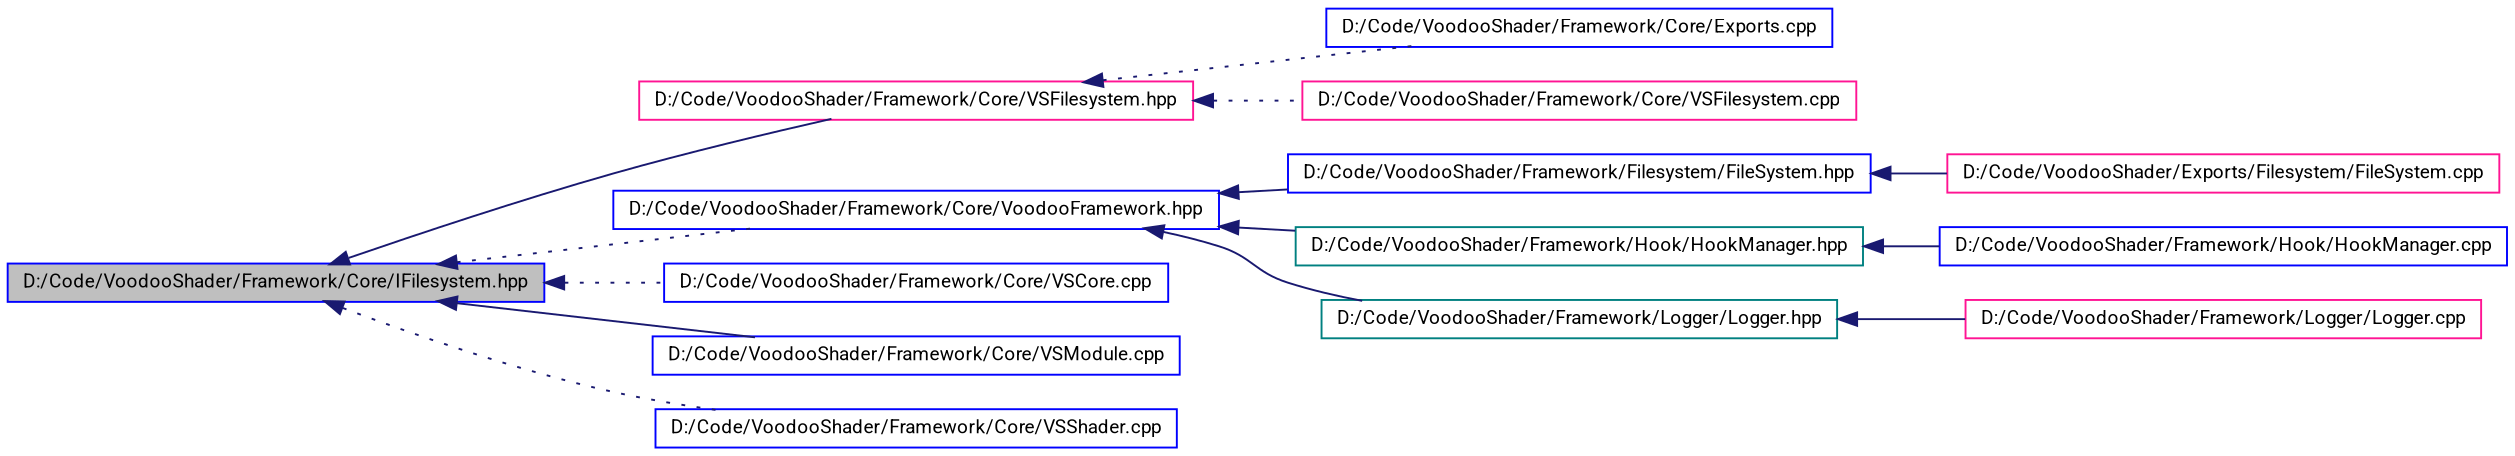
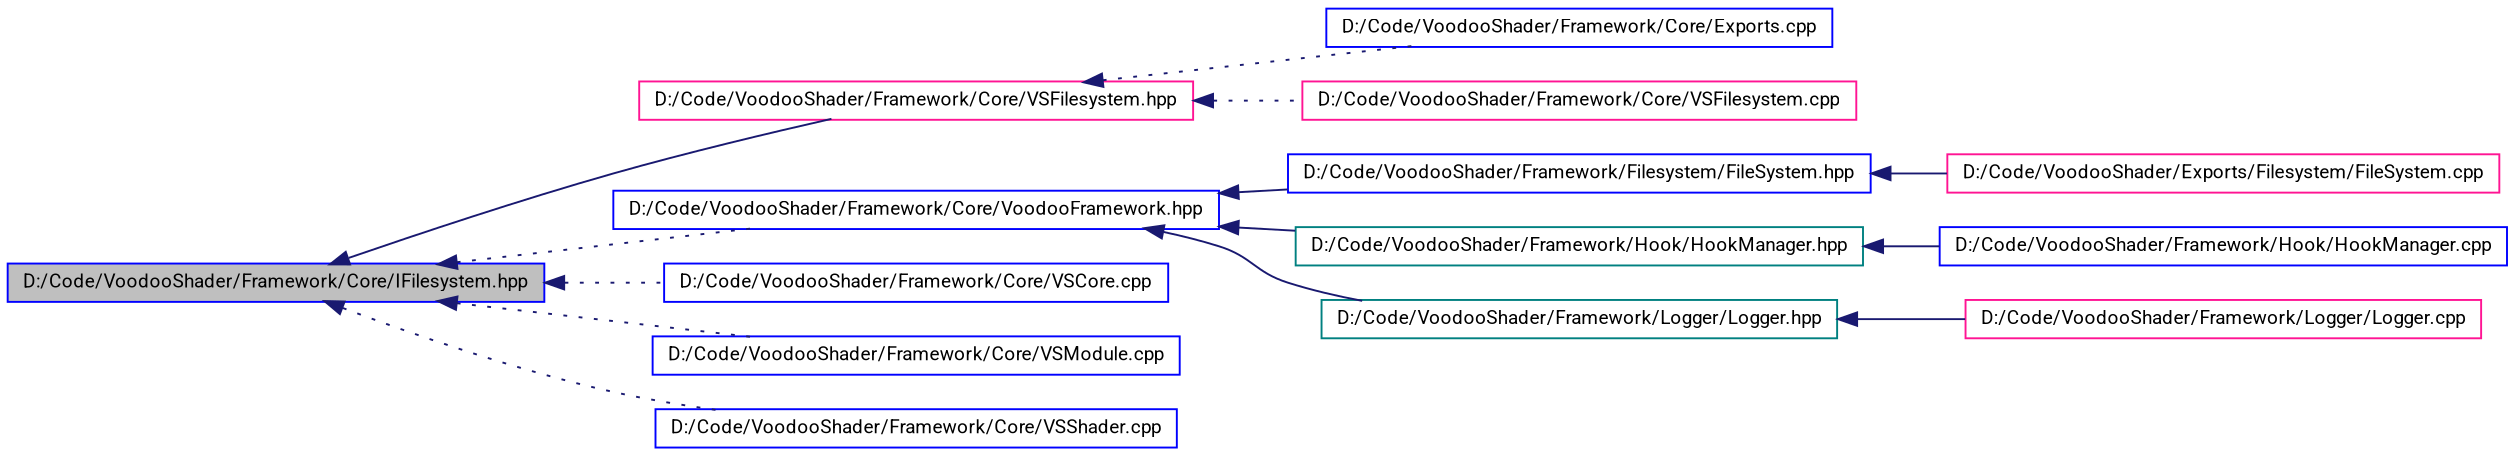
  digraph {
    fontname=Roboto
    rankdir=LR
    node [color=blue fillcolor=white fontname=Roboto fontsize=10 shape=record style=filled]
    edge [color=midnightblue dir=back fontname=Roboto fontsize=10 labelfontname=Helvetica labelfontsize=10 style=solid]
    n1 [fillcolor=grey75 fontcolor=black height=0.2 label="D:/Code/VoodooShader/Framework/Core/IFilesystem.hpp" width=0.4]
    n2 [color=deeppink height=0.2 label="D:/Code/VoodooShader/Framework/Core/VSFilesystem.hpp" width=0.4]
    n3 [height=0.2 label="D:/Code/VoodooShader/Framework/Core/VoodooFramework.hpp" width=0.4]
    n4 [height=0.2 label="D:/Code/VoodooShader/Framework/Core/VSCore.cpp" width=0.4]
    n5 [height=0.2 label="D:/Code/VoodooShader/Framework/Core/VSModule.cpp" width=0.4]
    n6 [height=0.2 label="D:/Code/VoodooShader/Framework/Core/VSShader.cpp" width=0.4]
    n7 [height=0.2 label="D:/Code/VoodooShader/Framework/Core/Exports.cpp" width=0.4]
    n8 [color=deeppink height=0.2 label="D:/Code/VoodooShader/Framework/Core/VSFilesystem.cpp" width=0.4]
    n9 [height=0.2 label="D:/Code/VoodooShader/Framework/Filesystem/FileSystem.hpp" width=0.4]
    n10 [color=teal height=0.2 label="D:/Code/VoodooShader/Framework/Hook/HookManager.hpp" width=0.4]
    n11 [color=teal height=0.2 label="D:/Code/VoodooShader/Framework/Logger/Logger.hpp" width=0.4]
    n12 [color=deeppink height=0.2 label="D:/Code/VoodooShader/Exports/Filesystem/FileSystem.cpp" width=0.4]
    n13 [height=0.2 label="D:/Code/VoodooShader/Framework/Hook/HookManager.cpp" width=0.4]
    n14 [color=deeppink height=0.2 label="D:/Code/VoodooShader/Framework/Logger/Logger.cpp" width=0.4]
    n1 -> n2
    n1 -> n3 [style=dotted]
    n1 -> n4 [style=dotted]
-   n1 -> n5
+   n1 -> n5 [style=dotted]
    n1 -> n6 [style=dotted]
    n2 -> n7 [style=dotted]
    n2 -> n8 [style=dotted]
    n3 -> n9
    n3 -> n10
    n3 -> n11
    n9 -> n12
    n10 -> n13
    n11 -> n14
  }
